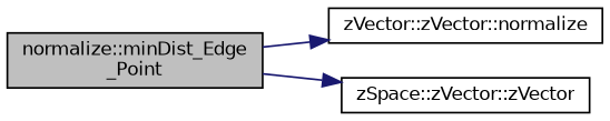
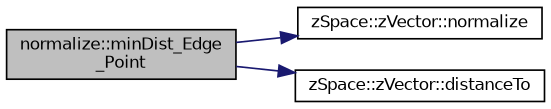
  digraph {
    rankdir=LR
    node [color=black fillcolor=white fontname=Helvetica fontsize=10 shape=record style=filled]
    edge [color=midnightblue fontname=Helvetica fontsize=10 labelfontname=Helvetica labelfontsize=10 style=solid]
    n1 [fillcolor=grey75 fontcolor=black height=0.2 label="normalize::minDist_Edge\l_Point" width=0.4]
-   n2 [height=0.2 label="zVector::zVector::normalize" width=0.4]
-   n3 [height=0.2 label="zSpace::zVector::zVector" width=0.4]
+   n2 [height=0.2 label="zSpace::zVector::normalize" width=0.4]
+   n3 [height=0.2 label="zSpace::zVector::distanceTo" width=0.4]
    n1 -> n2
    n1 -> n3
  }
